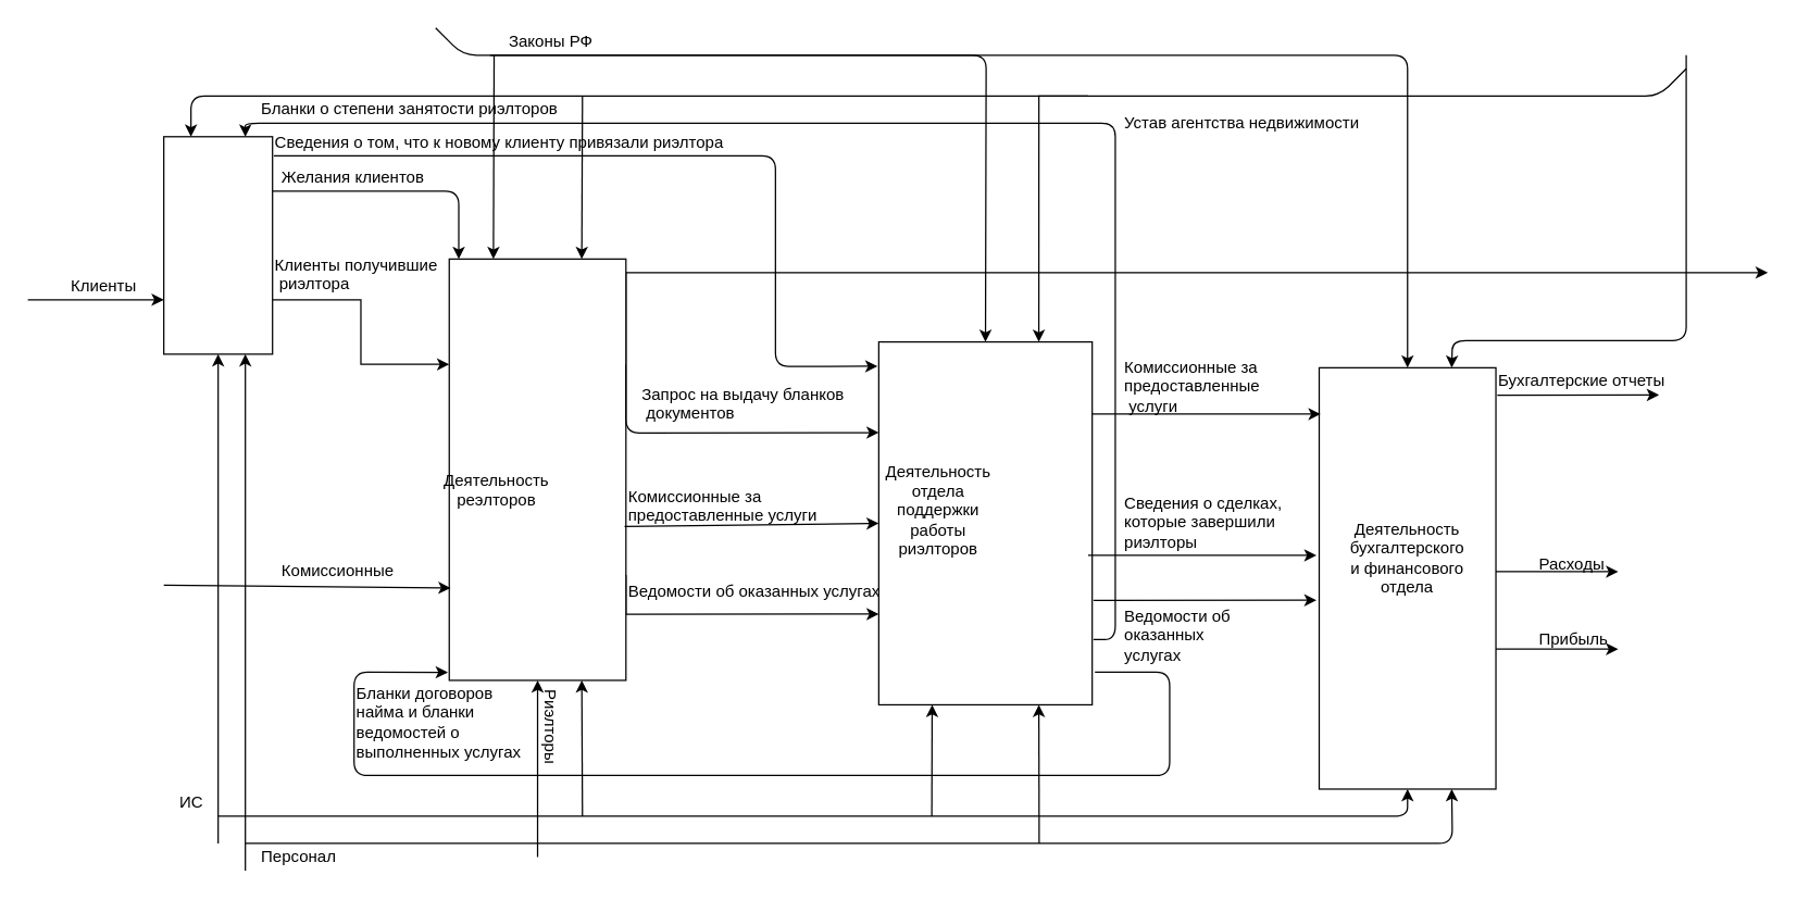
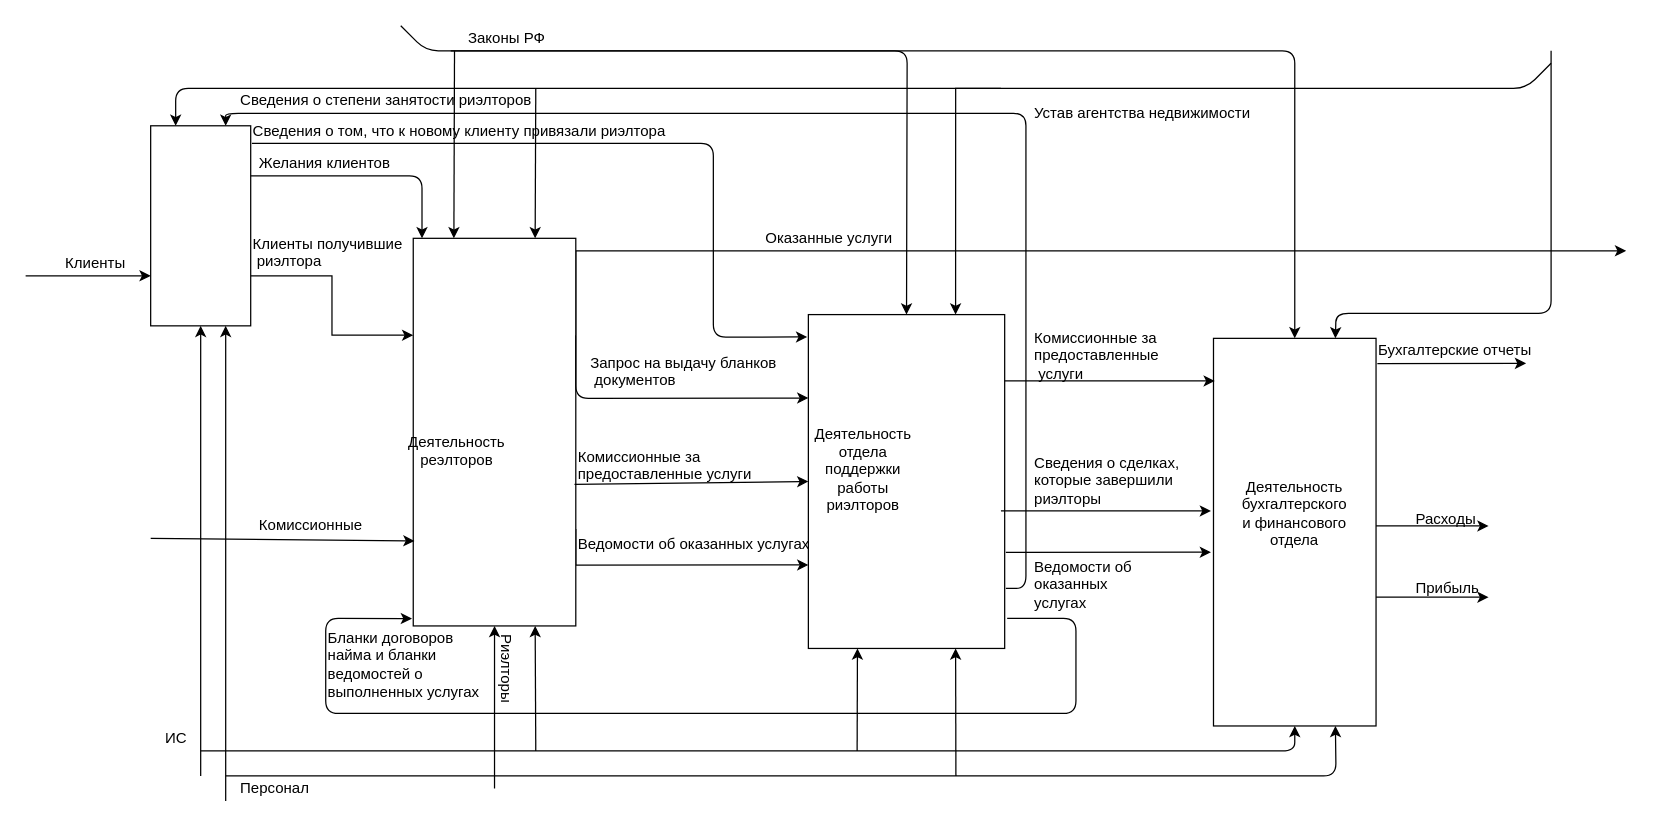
  <mxCell id="0" />
  <mxCell id="1" parent="0" />
  <mxCell id="2" style="edgeStyle=orthogonalEdgeStyle;rounded=0;orthogonalLoop=1;jettySize=auto;html=1;exitX=0.75;exitY=0;exitDx=0;exitDy=0;entryX=0.25;entryY=1;entryDx=0;entryDy=0;" parent="1" source="3" target="6" edge="1"><mxGeometry relative="1" as="geometry" /></mxCell>
  <mxCell id="3" value="" style="rounded=0;whiteSpace=wrap;html=1;rotation=90;" parent="1" vertex="1"><mxGeometry x="80" y="140" width="160" height="80" as="geometry" /></mxCell>
  <mxCell id="4" style="edgeStyle=orthogonalEdgeStyle;rounded=0;orthogonalLoop=1;jettySize=auto;html=1;exitX=0.25;exitY=0;exitDx=0;exitDy=0;" parent="1" source="6" edge="1"><mxGeometry relative="1" as="geometry"><mxPoint x="1300" y="200" as="targetPoint" /><Array as="points"><mxPoint x="460" y="200" /></Array></mxGeometry></mxCell>
  <mxCell id="5" style="edgeStyle=orthogonalEdgeStyle;rounded=0;orthogonalLoop=1;jettySize=auto;html=1;exitX=0.75;exitY=0;exitDx=0;exitDy=0;entryX=0.75;entryY=1;entryDx=0;entryDy=0;" parent="1" source="6" target="9" edge="1"><mxGeometry relative="1" as="geometry"><Array as="points"><mxPoint x="460" y="451" /></Array></mxGeometry></mxCell>
  <mxCell id="6" value="" style="rounded=0;whiteSpace=wrap;html=1;rotation=90;" parent="1" vertex="1"><mxGeometry x="240" y="280" width="310" height="130" as="geometry" /></mxCell>
  <mxCell id="7" value="Деятельность реэлторов" style="text;html=1;strokeColor=none;fillColor=none;align=center;verticalAlign=middle;whiteSpace=wrap;rounded=0;" parent="1" vertex="1"><mxGeometry x="345" y="350" width="40" height="20" as="geometry" /></mxCell>
  <mxCell id="8" style="edgeStyle=orthogonalEdgeStyle;rounded=0;orthogonalLoop=1;jettySize=auto;html=1;entryX=0;entryY=0.25;entryDx=0;entryDy=0;" parent="1" target="9" edge="1"><mxGeometry relative="1" as="geometry"><mxPoint x="780" y="90" as="targetPoint" /><mxPoint x="800" as="sourcePoint" y="70" /><Array as="points"><mxPoint x="764" y="70" /></Array></mxGeometry></mxCell>
  <mxCell id="9" value="" style="rounded=0;whiteSpace=wrap;html=1;rotation=90;" parent="1" vertex="1"><mxGeometry x="591" y="306" width="267" height="157" as="geometry" /></mxCell>
  <mxCell id="10" value="Деятельность отдела поддержки работы риэлторов" style="text;html=1;strokeColor=none;fillColor=none;align=center;verticalAlign=middle;whiteSpace=wrap;rounded=0;" parent="1" vertex="1"><mxGeometry x="669.5" y="364.5" width="40" height="20" as="geometry" /></mxCell>
  <mxCell id="11" value="" style="rounded=0;whiteSpace=wrap;html=1;rotation=90;" parent="1" vertex="1"><mxGeometry x="880" y="360" width="310" height="130" as="geometry" /></mxCell>
  <mxCell id="12" value="Деятельность бухгалтерского и финансового отдела" style="text;html=1;strokeColor=none;fillColor=none;align=center;verticalAlign=middle;whiteSpace=wrap;rounded=0;" parent="1" vertex="1"><mxGeometry x="1015" y="400" width="40" height="20" as="geometry" /></mxCell>
  <mxCell id="13" value="" style="endArrow=classic;html=1;entryX=0;entryY=0.5;entryDx=0;entryDy=0;" parent="1" target="9" edge="1"><mxGeometry width="50" height="50" relative="1" as="geometry"><mxPoint x="360" y="40" as="sourcePoint" /><mxPoint x="330" as="targetPoint" y="70" /><Array as="points"><mxPoint x="725" y="40" /></Array></mxGeometry></mxCell>
  <mxCell id="14" value="" style="endArrow=classic;html=1;entryX=0;entryY=0.5;entryDx=0;entryDy=0;" parent="1" target="11" edge="1"><mxGeometry width="50" height="50" relative="1" as="geometry"><mxPoint x="320" y="20" as="sourcePoint" /><mxPoint x="210" y="600" as="targetPoint" /><Array as="points"><mxPoint x="340" y="40" /><mxPoint x="1035" y="40" /></Array></mxGeometry></mxCell>
  <mxCell id="15" value="Законы РФ" style="text;html=1;strokeColor=none;fillColor=none;align=center;verticalAlign=middle;whiteSpace=wrap;rounded=0;" parent="1" vertex="1"><mxGeometry x="370" y="20" width="70" height="20" as="geometry" /></mxCell>
  <mxCell id="16" value="" style="endArrow=classic;html=1;entryX=0;entryY=0.75;entryDx=0;entryDy=0;" parent="1" target="3" edge="1"><mxGeometry width="50" height="50" relative="1" as="geometry"><mxPoint x="1240" y="50" as="sourcePoint" /><mxPoint x="302" y="90" as="targetPoint" /><Array as="points"><mxPoint x="1220" y="70" /><mxPoint x="140" y="70" /></Array></mxGeometry></mxCell>
  <mxCell id="17" value="" style="endArrow=classic;html=1;entryX=0;entryY=0.25;entryDx=0;entryDy=0;" parent="1" target="11" edge="1"><mxGeometry width="50" height="50" relative="1" as="geometry"><mxPoint x="1240" y="40" as="sourcePoint" /><mxPoint x="170" y="600" as="targetPoint" /><Array as="points"><mxPoint x="1240" y="250" /><mxPoint x="1068" y="250" /></Array></mxGeometry></mxCell>
  <mxCell id="18" value="Устав агентства недвижимости" style="text;html=1;resizable=0;points=[];autosize=1;align=left;verticalAlign=top;spacingTop=-4;" parent="1" vertex="1"><mxGeometry x="825" y="80" width="190" height="20" as="geometry" /></mxCell>
+ <mxCell id="19" value="Оказанные услуги" style="text;html=1;resizable=0;points=[];autosize=1;align=left;verticalAlign=top;spacingTop=-4;" parent="1" vertex="1"><mxGeometry x="610" y="180" width="120" height="20" as="geometry" /></mxCell>
  <mxCell id="20" value="" style="endArrow=classic;html=1;entryX=0.067;entryY=1.006;entryDx=0;entryDy=0;exitX=0.088;exitY=-0.012;exitDx=0;exitDy=0;exitPerimeter=0;entryPerimeter=0;" parent="1" source="3" target="9" edge="1"><mxGeometry width="50" height="50" relative="1" as="geometry"><mxPoint x="210" y="113" as="sourcePoint" /><mxPoint x="170" y="600" as="targetPoint" /><Array as="points"><mxPoint x="570" y="114" /><mxPoint x="570" y="269" /></Array></mxGeometry></mxCell>
  <mxCell id="21" value="Сведения о том, что к новому клиенту привязали риэлтора" style="text;html=1;resizable=0;points=[];autosize=1;align=left;verticalAlign=top;spacingTop=-4;" parent="1" vertex="1"><mxGeometry x="200" y="95" width="350" height="20" as="geometry" /></mxCell>
  <mxCell id="22" value="" style="endArrow=classic;html=1;entryX=0;entryY=0.946;entryDx=0;entryDy=0;entryPerimeter=0;exitX=0.25;exitY=0;exitDx=0;exitDy=0;" parent="1" source="3" target="6" edge="1"><mxGeometry width="50" height="50" relative="1" as="geometry"><mxPoint x="120" y="650" as="sourcePoint" /><mxPoint x="170" y="600" as="targetPoint" /><Array as="points"><mxPoint x="337" y="140" /><mxPoint x="337" y="180" /></Array></mxGeometry></mxCell>
  <mxCell id="23" value="Желания клиентов" style="text;html=1;resizable=0;points=[];autosize=1;align=left;verticalAlign=top;spacingTop=-4;" parent="1" vertex="1"><mxGeometry x="205" y="120" width="120" height="20" as="geometry" /></mxCell>
  <mxCell id="24" value="" style="endArrow=classic;html=1;entryX=0;entryY=0.75;entryDx=0;entryDy=0;" parent="1" target="6" edge="1"><mxGeometry width="50" height="50" relative="1" as="geometry"><mxPoint x="363" y="40" as="sourcePoint" /><mxPoint x="170" y="600" as="targetPoint" /></mxGeometry></mxCell>
  <mxCell id="25" value="" style="endArrow=classic;html=1;entryX=0;entryY=0.25;entryDx=0;entryDy=0;" parent="1" target="6" edge="1"><mxGeometry width="50" height="50" relative="1" as="geometry"><mxPoint x="428" as="sourcePoint" y="70" /><mxPoint x="170" y="600" as="targetPoint" /></mxGeometry></mxCell>
  <mxCell id="26" value="" style="endArrow=classic;html=1;exitX=0.82;exitY=-0.006;exitDx=0;exitDy=0;entryX=0;entryY=0.25;entryDx=0;entryDy=0;exitPerimeter=0;" parent="1" source="9" target="3" edge="1"><mxGeometry width="50" height="50" relative="1" as="geometry"><mxPoint x="120" y="650" as="sourcePoint" /><mxPoint x="170" y="600" as="targetPoint" /><Array as="points"><mxPoint x="820" y="470" /><mxPoint x="820" y="90" /><mxPoint x="180" y="90" /></Array></mxGeometry></mxCell>
- <mxCell id="27" value="Бланки о степени занятости риэлторов" style="text;html=1;resizable=0;points=[];autosize=1;align=left;verticalAlign=top;spacingTop=-4;" parent="1" vertex="1"><mxGeometry x="190" width="250" height="20" as="geometry" y="70" /></mxCell>
+ <mxCell id="27" value="Сведения о степени занятости риэлторов" style="text;html=1;resizable=0;points=[];autosize=1;align=left;verticalAlign=top;spacingTop=-4;" parent="1" vertex="1"><mxGeometry x="190" width="250" height="20" as="geometry" y="70" /></mxCell>
  <mxCell id="28" value="Клиенты получившие&lt;br&gt;&amp;nbsp;риэлтора" style="text;html=1;resizable=0;points=[];autosize=1;align=left;verticalAlign=top;spacingTop=-4;" parent="1" vertex="1"><mxGeometry x="200" y="185" width="140" height="30" as="geometry" /></mxCell>
  <mxCell id="29" value="" style="endArrow=classic;html=1;" parent="1" edge="1"><mxGeometry width="50" height="50" relative="1" as="geometry"><mxPoint x="120" y="430" as="sourcePoint" /><mxPoint x="331" y="432" as="targetPoint" /></mxGeometry></mxCell>
  <mxCell id="30" value="Комиссионные" style="text;html=1;resizable=0;points=[];autosize=1;align=left;verticalAlign=top;spacingTop=-4;" parent="1" vertex="1"><mxGeometry x="205" y="410" width="100" height="20" as="geometry" /></mxCell>
  <mxCell id="31" value="" style="endArrow=classic;html=1;entryX=0.75;entryY=1;entryDx=0;entryDy=0;" parent="1" target="3" edge="1"><mxGeometry width="50" height="50" relative="1" as="geometry"><mxPoint x="20" y="220" as="sourcePoint" /><mxPoint x="160" y="600" as="targetPoint" /></mxGeometry></mxCell>
  <mxCell id="32" value="Клиенты" style="text;html=1;resizable=0;points=[];autosize=1;align=left;verticalAlign=top;spacingTop=-4;" parent="1" vertex="1"><mxGeometry x="50" y="200" width="60" height="20" as="geometry" /></mxCell>
  <mxCell id="33" value="" style="endArrow=classic;html=1;entryX=0.25;entryY=1;entryDx=0;entryDy=0;exitX=0.25;exitY=0;exitDx=0;exitDy=0;" parent="1" source="6" target="9" edge="1"><mxGeometry width="50" height="50" relative="1" as="geometry"><mxPoint x="10" y="650" as="sourcePoint" /><mxPoint x="60" y="600" as="targetPoint" /><Array as="points"><mxPoint x="460" y="318" /></Array></mxGeometry></mxCell>
  <mxCell id="34" value="Запрос на выдачу бланков&lt;br&gt;&amp;nbsp;документов" style="text;html=1;resizable=0;points=[];autosize=1;align=left;verticalAlign=top;spacingTop=-4;" parent="1" vertex="1"><mxGeometry x="470" y="280" width="160" height="30" as="geometry" /></mxCell>
  <mxCell id="35" value="" style="endArrow=classic;html=1;entryX=0.5;entryY=1;entryDx=0;entryDy=0;exitX=0.635;exitY=0.008;exitDx=0;exitDy=0;exitPerimeter=0;" parent="1" source="6" target="9" edge="1"><mxGeometry width="50" height="50" relative="1" as="geometry"><mxPoint x="10" y="650" as="sourcePoint" /><mxPoint x="60" y="600" as="targetPoint" /></mxGeometry></mxCell>
  <mxCell id="36" value="Комиссионные за &lt;br&gt;предоставленные услуги" style="text;html=1;resizable=0;points=[];autosize=1;align=left;verticalAlign=top;spacingTop=-4;" parent="1" vertex="1"><mxGeometry x="460" y="354.5" width="150" height="30" as="geometry" /></mxCell>
  <mxCell id="37" value="Ведомости об оказанных услугах" style="text;html=1;resizable=0;points=[];autosize=1;align=left;verticalAlign=top;spacingTop=-4;" parent="1" vertex="1"><mxGeometry x="460" y="425" width="200" height="20" as="geometry" /></mxCell>
  <mxCell id="38" value="ИС" style="text;html=1;resizable=0;points=[];autosize=1;align=left;verticalAlign=top;spacingTop=-4;" parent="1" vertex="1"><mxGeometry x="130" y="580" width="30" height="20" as="geometry" /></mxCell>
  <mxCell id="39" value="" style="endArrow=classic;html=1;entryX=1;entryY=0.5;entryDx=0;entryDy=0;" parent="1" target="3" edge="1"><mxGeometry width="50" height="50" relative="1" as="geometry"><mxPoint x="160" y="620" as="sourcePoint" /><mxPoint x="60" y="630" as="targetPoint" /></mxGeometry></mxCell>
  <mxCell id="40" value="" style="endArrow=classic;html=1;entryX=1;entryY=0.25;entryDx=0;entryDy=0;" parent="1" target="3" edge="1"><mxGeometry width="50" height="50" relative="1" as="geometry"><mxPoint x="180" y="640" as="sourcePoint" /><mxPoint x="60" y="630" as="targetPoint" /></mxGeometry></mxCell>
  <mxCell id="41" value="" style="endArrow=classic;html=1;entryX=1;entryY=0.25;entryDx=0;entryDy=0;" parent="1" target="11" edge="1"><mxGeometry width="50" height="50" relative="1" as="geometry"><mxPoint x="180" y="620" as="sourcePoint" /><mxPoint x="1010" y="610" as="targetPoint" /><Array as="points"><mxPoint x="1068" y="620" /></Array></mxGeometry></mxCell>
  <mxCell id="42" value="Персонал" style="text;html=1;resizable=0;points=[];autosize=1;align=left;verticalAlign=top;spacingTop=-4;" parent="1" vertex="1"><mxGeometry x="190" y="620" width="70" height="20" as="geometry" /></mxCell>
  <mxCell id="43" value="" style="endArrow=classic;html=1;entryX=1;entryY=0.5;entryDx=0;entryDy=0;" parent="1" target="11" edge="1"><mxGeometry width="50" height="50" relative="1" as="geometry"><mxPoint x="160" y="600" as="sourcePoint" /><mxPoint x="760" y="560" as="targetPoint" /><Array as="points"><mxPoint x="1035" y="600" /></Array></mxGeometry></mxCell>
  <mxCell id="44" value="" style="endArrow=classic;html=1;entryX=1;entryY=0.25;entryDx=0;entryDy=0;" parent="1" target="9" edge="1"><mxGeometry width="50" height="50" relative="1" as="geometry"><mxPoint x="764" y="620" as="sourcePoint" /><mxPoint x="60" y="670" as="targetPoint" /></mxGeometry></mxCell>
  <mxCell id="45" value="" style="endArrow=classic;html=1;entryX=1;entryY=0.75;entryDx=0;entryDy=0;" parent="1" target="9" edge="1"><mxGeometry width="50" height="50" relative="1" as="geometry"><mxPoint x="685" y="600" as="sourcePoint" /><mxPoint x="60" y="670" as="targetPoint" /></mxGeometry></mxCell>
  <mxCell id="46" value="" style="endArrow=classic;html=1;entryX=1;entryY=0.5;entryDx=0;entryDy=0;" parent="1" target="6" edge="1"><mxGeometry width="50" height="50" relative="1" as="geometry"><mxPoint x="395" y="630" as="sourcePoint" /><mxPoint x="60" y="670" as="targetPoint" /></mxGeometry></mxCell>
  <mxCell id="47" value="" style="endArrow=classic;html=1;entryX=1;entryY=0.25;entryDx=0;entryDy=0;" parent="1" target="6" edge="1"><mxGeometry width="50" height="50" relative="1" as="geometry"><mxPoint x="428" y="600" as="sourcePoint" /><mxPoint x="70" y="670" as="targetPoint" /></mxGeometry></mxCell>
  <mxCell id="48" value="Риэлторы" style="text;html=1;resizable=0;points=[];autosize=1;align=left;verticalAlign=top;spacingTop=-4;rotation=90;" parent="1" vertex="1"><mxGeometry x="370" y="530" width="70" height="20" as="geometry" /></mxCell>
  <mxCell id="49" value="" style="endArrow=classic;html=1;entryX=0.981;entryY=1.008;entryDx=0;entryDy=0;entryPerimeter=0;" parent="1" target="6" edge="1"><mxGeometry width="50" height="50" relative="1" as="geometry"><mxPoint x="805" y="494" as="sourcePoint" /><mxPoint x="60" y="670" as="targetPoint" /><Array as="points"><mxPoint x="860" y="494" /><mxPoint x="860" y="570" /><mxPoint x="470" y="570" /><mxPoint x="260" y="570" /><mxPoint x="260" y="494" /></Array></mxGeometry></mxCell>
  <mxCell id="50" value="Бланки договоров&lt;br&gt;найма и бланки&lt;br&gt;ведомостей о&lt;br&gt;выполненных услугах&lt;br&gt;" style="text;html=1;resizable=0;points=[];autosize=1;align=left;verticalAlign=top;spacingTop=-4;" parent="1" vertex="1"><mxGeometry x="260" y="500" width="140" height="60" as="geometry" /></mxCell>
  <mxCell id="51" value="Ведомости об &lt;br&gt;оказанных &lt;br&gt;услугах" style="text;html=1;resizable=0;points=[];autosize=1;align=left;verticalAlign=top;spacingTop=-4;" parent="1" vertex="1"><mxGeometry x="825" y="443" width="90" height="40" as="geometry" /></mxCell>
  <mxCell id="52" value="" style="endArrow=classic;html=1;" parent="1" edge="1"><mxGeometry width="50" height="50" relative="1" as="geometry"><mxPoint x="1100" y="477" as="sourcePoint" /><mxPoint x="1190" y="477" as="targetPoint" /></mxGeometry></mxCell>
  <mxCell id="53" value="Прибыль" style="text;html=1;resizable=0;points=[];autosize=1;align=left;verticalAlign=top;spacingTop=-4;" parent="1" vertex="1"><mxGeometry x="1130" y="460" width="70" height="20" as="geometry" /></mxCell>
  <mxCell id="54" value="Расходы" style="text;html=1;resizable=0;points=[];autosize=1;align=left;verticalAlign=top;spacingTop=-4;" parent="1" vertex="1"><mxGeometry x="1130" y="405" width="60" height="20" as="geometry" /></mxCell>
  <mxCell id="55" value="" style="endArrow=classic;html=1;" parent="1" edge="1"><mxGeometry width="50" height="50" relative="1" as="geometry"><mxPoint x="1100" y="420" as="sourcePoint" /><mxPoint x="1190" y="420" as="targetPoint" /></mxGeometry></mxCell>
  <mxCell id="56" value="" style="endArrow=classic;html=1;exitX=0.065;exitY=-0.008;exitDx=0;exitDy=0;exitPerimeter=0;" parent="1" source="11" edge="1"><mxGeometry width="50" height="50" relative="1" as="geometry"><mxPoint x="10" y="720" as="sourcePoint" /><mxPoint x="1220" y="290" as="targetPoint" /></mxGeometry></mxCell>
  <mxCell id="57" value="Бухгалтерские отчеты" style="text;html=1;resizable=0;points=[];autosize=1;align=left;verticalAlign=top;spacingTop=-4;" parent="1" vertex="1"><mxGeometry x="1100" y="270" width="140" height="20" as="geometry" /></mxCell>
  <mxCell id="58" value="" style="endArrow=classic;html=1;exitX=0.712;exitY=-0.006;exitDx=0;exitDy=0;exitPerimeter=0;" parent="1" source="9" edge="1"><mxGeometry width="50" height="50" relative="1" as="geometry"><mxPoint x="10" y="720" as="sourcePoint" /><mxPoint x="968" y="441" as="targetPoint" /></mxGeometry></mxCell>
  <mxCell id="59" value="" style="endArrow=classic;html=1;exitX=0.588;exitY=0.019;exitDx=0;exitDy=0;exitPerimeter=0;" parent="1" source="9" edge="1"><mxGeometry width="50" height="50" relative="1" as="geometry"><mxPoint x="810" y="408" as="sourcePoint" /><mxPoint x="968" y="408" as="targetPoint" /></mxGeometry></mxCell>
  <mxCell id="60" value="Сведения о сделках,&lt;br&gt;которые завершили&lt;br&gt;риэлторы" style="text;html=1;resizable=0;points=[];autosize=1;align=left;verticalAlign=top;spacingTop=-4;" parent="1" vertex="1"><mxGeometry x="825" y="360" width="130" height="40" as="geometry" /></mxCell>
  <mxCell id="61" value="" style="endArrow=classic;html=1;entryX=0.11;entryY=0.992;entryDx=0;entryDy=0;entryPerimeter=0;" parent="1" target="11" edge="1"><mxGeometry width="50" height="50" relative="1" as="geometry"><mxPoint x="803" y="304" as="sourcePoint" /><mxPoint x="60" y="670" as="targetPoint" /></mxGeometry></mxCell>
  <mxCell id="62" value="Комиссионные за &lt;br&gt;предоставленные&lt;br&gt;&amp;nbsp;услуги" style="text;html=1;resizable=0;points=[];autosize=1;align=left;verticalAlign=top;spacingTop=-4;" parent="1" vertex="1"><mxGeometry x="825" y="260" width="120" height="40" as="geometry" /></mxCell>
